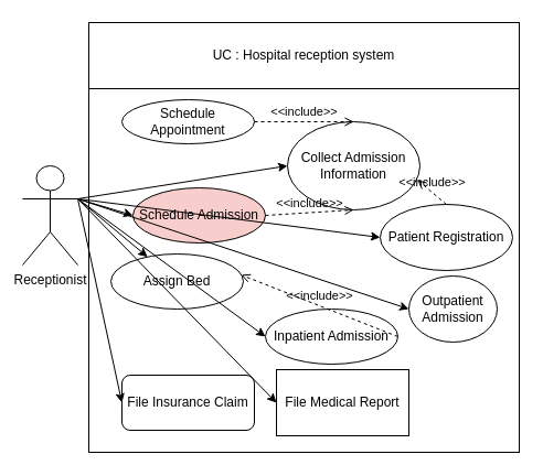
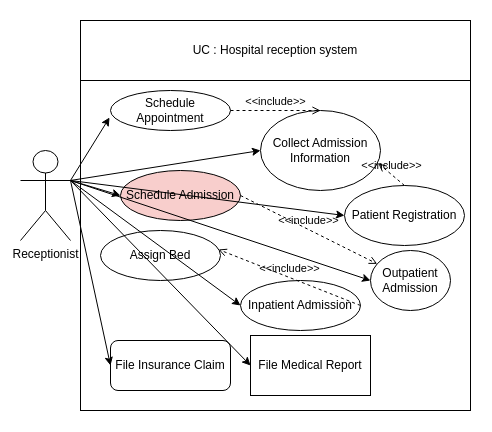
  <mxCell id="0" />
  <mxCell id="1" parent="0" />
  <mxCell id="2" value="Receptionist" style="shape=umlActor;verticalLabelPosition=bottom;verticalAlign=top;html=1;outlineConnect=0;" vertex="1" parent="1"><mxGeometry x="20" y="150" width="50" height="90" as="geometry" /></mxCell>
  <mxCell id="3" value="" style="rounded=0;whiteSpace=wrap;html=1;" vertex="1" parent="1"><mxGeometry x="80" y="20" width="390" height="390" as="geometry" /></mxCell>
  <mxCell id="4" value="UC : Hospital reception system" style="rounded=0;whiteSpace=wrap;html=1;" vertex="1" parent="1"><mxGeometry x="80" y="20" width="390" height="60" as="geometry" /></mxCell>
  <mxCell id="5" value="Schedule Appointment" style="ellipse;whiteSpace=wrap;html=1;" vertex="1" parent="1"><mxGeometry x="110" y="90" width="120" height="40" as="geometry" /></mxCell>
  <mxCell id="6" value="Schedule Admission" style="ellipse;whiteSpace=wrap;html=1;fillColor=#f8cecc;" vertex="1" parent="1"><mxGeometry x="120" y="170" width="120" height="50" as="geometry" /></mxCell>
  <mxCell id="7" value="Collect Admission Information" style="ellipse;whiteSpace=wrap;html=1;" vertex="1" parent="1"><mxGeometry x="260" y="110" width="120" height="80" as="geometry" /></mxCell>
  <mxCell id="8" value="Patient Registration" style="ellipse;whiteSpace=wrap;html=1;" vertex="1" parent="1"><mxGeometry x="344" y="185" width="120" height="60" as="geometry" /></mxCell>
  <mxCell id="9" value="Outpatient Admission" style="ellipse;whiteSpace=wrap;html=1;" vertex="1" parent="1"><mxGeometry x="370" y="250" width="80" height="60" as="geometry" /></mxCell>
  <mxCell id="10" value="Inpatient Admission" style="ellipse;whiteSpace=wrap;html=1;" vertex="1" parent="1"><mxGeometry x="240" y="280" width="120" height="50" as="geometry" /></mxCell>
  <mxCell id="11" value="Assign Bed" style="ellipse;whiteSpace=wrap;html=1;" vertex="1" parent="1"><mxGeometry x="100" y="230" width="120" height="50" as="geometry" /></mxCell>
  <mxCell id="12" value="File Insurance Claim" style="whiteSpace=wrap;html=1;rounded=1;" vertex="1" parent="1"><mxGeometry x="110" y="340" width="120" height="50" as="geometry" /></mxCell>
  <mxCell id="13" value="File Medical Report" style="whiteSpace=wrap;html=1;rounded=0;" vertex="1" parent="1"><mxGeometry x="250" y="335" width="120" height="60" as="geometry" /></mxCell>
- <mxCell id="14" value="" style="endArrow=classic;html=1;rounded=0;exitX=1;exitY=0.333;exitDx=0;exitDy=0;exitPerimeter=0;" edge="1" parent="1" source="2" target="11"><mxGeometry width="50" height="50" relative="1" as="geometry"><mxPoint x="220" y="260" as="sourcePoint" /><mxPoint x="270" y="210" as="targetPoint" /></mxGeometry></mxCell>
+ <mxCell id="14" value="" style="endArrow=classic;html=1;rounded=0;exitX=1;exitY=0.333;exitDx=0;exitDy=0;exitPerimeter=0;entryX=-0.008;entryY=0.675;entryDx=0;entryDy=0;entryPerimeter=0;" edge="1" parent="1" source="2" target="5"><mxGeometry width="50" height="50" relative="1" as="geometry"><mxPoint x="220" y="260" as="sourcePoint" /><mxPoint x="270" y="210" as="targetPoint" /></mxGeometry></mxCell>
  <mxCell id="15" value="" style="endArrow=classic;html=1;rounded=0;entryX=0;entryY=0.5;entryDx=0;entryDy=0;" edge="1" parent="1" target="6"><mxGeometry width="50" height="50" relative="1" as="geometry"><mxPoint x="70" y="180" as="sourcePoint" /><mxPoint x="79" y="170" as="targetPoint" /></mxGeometry></mxCell>
  <mxCell id="16" value="" style="endArrow=classic;html=1;rounded=0;exitX=1;exitY=0.333;exitDx=0;exitDy=0;exitPerimeter=0;entryX=0;entryY=0.5;entryDx=0;entryDy=0;" edge="1" parent="1" source="2" target="7"><mxGeometry width="50" height="50" relative="1" as="geometry"><mxPoint x="90" y="273" as="sourcePoint" /><mxPoint x="129" y="210" as="targetPoint" /></mxGeometry></mxCell>
  <mxCell id="17" value="" style="endArrow=classic;html=1;rounded=0;entryX=0;entryY=0.5;entryDx=0;entryDy=0;" edge="1" parent="1" target="8"><mxGeometry width="50" height="50" relative="1" as="geometry"><mxPoint x="70" y="180" as="sourcePoint" /><mxPoint x="119" y="180" as="targetPoint" /></mxGeometry></mxCell>
  <mxCell id="18" value="" style="endArrow=classic;html=1;rounded=0;exitX=1;exitY=0.333;exitDx=0;exitDy=0;exitPerimeter=0;entryX=0;entryY=0.5;entryDx=0;entryDy=0;" edge="1" parent="1" source="2" target="9"><mxGeometry width="50" height="50" relative="1" as="geometry"><mxPoint x="170" y="293" as="sourcePoint" /><mxPoint x="209" y="230" as="targetPoint" /></mxGeometry></mxCell>
  <mxCell id="19" value="" style="endArrow=classic;html=1;rounded=0;exitX=1;exitY=0.333;exitDx=0;exitDy=0;exitPerimeter=0;entryX=0;entryY=0.5;entryDx=0;entryDy=0;" edge="1" parent="1" source="2" target="10"><mxGeometry width="50" height="50" relative="1" as="geometry"><mxPoint x="150" y="283" as="sourcePoint" /><mxPoint x="189" y="220" as="targetPoint" /></mxGeometry></mxCell>
  <mxCell id="20" value="" style="endArrow=classic;html=1;rounded=0;exitX=1;exitY=0.333;exitDx=0;exitDy=0;exitPerimeter=0;entryX=0;entryY=0.5;entryDx=0;entryDy=0;" edge="1" parent="1" source="2" target="12"><mxGeometry width="50" height="50" relative="1" as="geometry"><mxPoint x="270" y="323" as="sourcePoint" /><mxPoint x="309" y="260" as="targetPoint" /></mxGeometry></mxCell>
  <mxCell id="21" value="" style="endArrow=classic;html=1;rounded=0;exitX=1;exitY=0.333;exitDx=0;exitDy=0;exitPerimeter=0;entryX=0;entryY=0.5;entryDx=0;entryDy=0;" edge="1" parent="1" source="2" target="13"><mxGeometry width="50" height="50" relative="1" as="geometry"><mxPoint x="170" y="353" as="sourcePoint" /><mxPoint x="209" y="290" as="targetPoint" /></mxGeometry></mxCell>
  <mxCell id="22" value="&amp;lt;&amp;lt;include&amp;gt;&amp;gt;" style="html=1;verticalAlign=bottom;labelBackgroundColor=none;endArrow=open;endFill=0;dashed=1;rounded=0;exitX=1;exitY=0.5;exitDx=0;exitDy=0;entryX=0.5;entryY=0;entryDx=0;entryDy=0;" edge="1" parent="1" source="5" target="7"><mxGeometry width="160" relative="1" as="geometry"><mxPoint x="170" y="240" as="sourcePoint" /><mxPoint x="330" y="250" as="targetPoint" /></mxGeometry></mxCell>
- <mxCell id="23" value="&amp;lt;&amp;lt;include&amp;gt;&amp;gt;" style="html=1;verticalAlign=bottom;labelBackgroundColor=none;endArrow=open;endFill=0;dashed=1;rounded=0;exitX=1;exitY=0.5;exitDx=0;exitDy=0;entryX=0.5;entryY=1;entryDx=0;entryDy=0;" edge="1" parent="1" source="6" target="7"><mxGeometry width="160" relative="1" as="geometry"><mxPoint x="270" y="160" as="sourcePoint" /><mxPoint x="340" y="160" as="targetPoint" /></mxGeometry></mxCell>
+ <mxCell id="23" value="&amp;lt;&amp;lt;include&amp;gt;&amp;gt;" style="html=1;verticalAlign=bottom;labelBackgroundColor=none;endArrow=open;endFill=0;dashed=1;rounded=0;exitX=1;exitY=0.5;exitDx=0;exitDy=0;" edge="1" parent="1" source="6" target="9"><mxGeometry width="160" relative="1" as="geometry"><mxPoint x="270" y="160" as="sourcePoint" /><mxPoint x="340" y="160" as="targetPoint" /></mxGeometry></mxCell>
  <mxCell id="24" value="&amp;lt;&amp;lt;include&amp;gt;&amp;gt;" style="html=1;verticalAlign=bottom;labelBackgroundColor=none;endArrow=open;endFill=0;dashed=1;rounded=0;exitX=0.5;exitY=0;exitDx=0;exitDy=0;entryX=0.983;entryY=0.663;entryDx=0;entryDy=0;entryPerimeter=0;" edge="1" parent="1" source="8" target="7"><mxGeometry width="160" relative="1" as="geometry"><mxPoint x="340" y="200" as="sourcePoint" /><mxPoint x="410" y="200" as="targetPoint" /></mxGeometry></mxCell>
  <mxCell id="25" value="&amp;lt;&amp;lt;include&amp;gt;&amp;gt;" style="html=1;verticalAlign=bottom;labelBackgroundColor=none;endArrow=open;endFill=0;dashed=1;rounded=0;entryX=0.983;entryY=0.38;entryDx=0;entryDy=0;exitX=1;exitY=0.5;exitDx=0;exitDy=0;entryPerimeter=0;" edge="1" parent="1" source="10" target="11"><mxGeometry width="160" relative="1" as="geometry"><mxPoint x="250" y="240" as="sourcePoint" /><mxPoint x="320" y="240" as="targetPoint" /></mxGeometry></mxCell>
  <mxCell id="26" style="edgeStyle=orthogonalEdgeStyle;rounded=0;orthogonalLoop=1;jettySize=auto;html=1;exitX=0.5;exitY=1;exitDx=0;exitDy=0;" edge="1" parent="1" source="9" target="9"><mxGeometry relative="1" as="geometry" /></mxCell>
